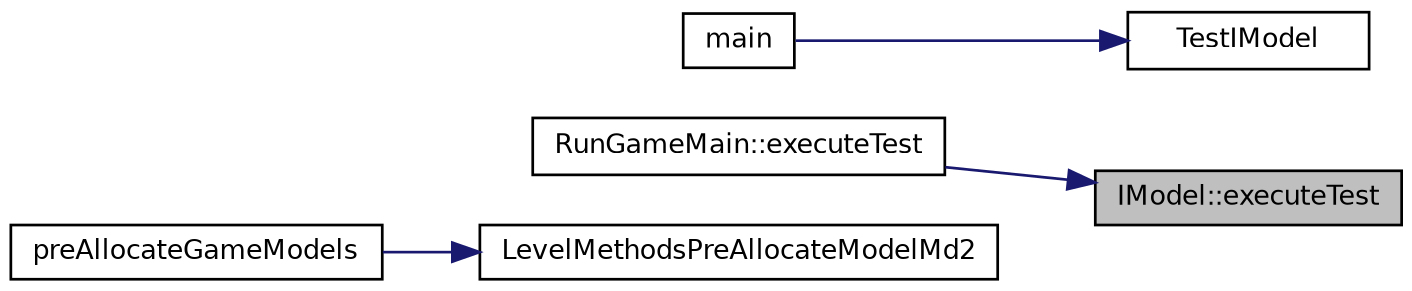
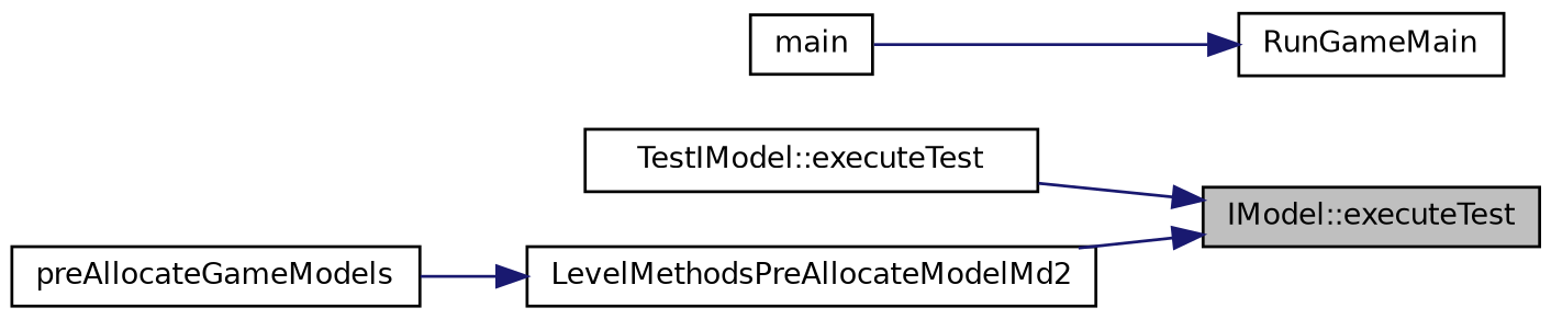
  digraph {
    rankdir=RL
    node [color=black fillcolor=white fontname=Helvetica fontsize=10 shape=record style=filled]
    edge [color=midnightblue dir=back fontname=Helvetica fontsize=10 labelfontname=Helvetica labelfontsize=10 style=solid]
    n1 [fillcolor=grey75 fontcolor=black height=0.2 label="IModel::executeTest" width=0.4]
-   n2 [height=0.2 label="RunGameMain::executeTest" width=0.4]
+   n2 [height=0.2 label="TestIModel::executeTest" width=0.4]
    n3 [height=0.2 label=LevelMethodsPreAllocateModelMd2 width=0.4]
    n4 [height=0.2 label=preAllocateGameModels width=0.4]
-   n5 [height=0.2 label=TestIModel width=0.4]
+   n5 [height=0.2 label=RunGameMain width=0.4]
    n6 [height=0.2 label=main width=0.4]
    n1 -> n2
+   n1 -> n3
    n3 -> n4
    n5 -> n6
  }
